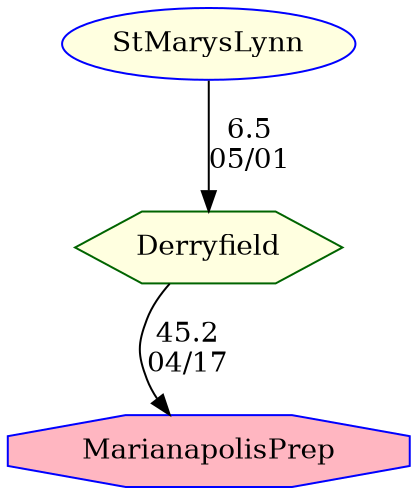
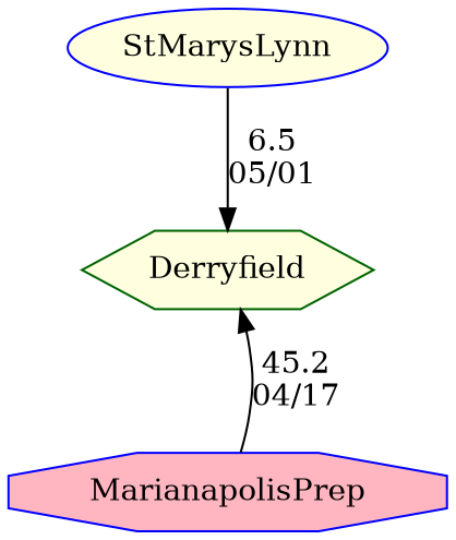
  digraph {
    node [color=blue fillcolor=lightyellow style=filled]
    edge [random=random]
    Derryfield [color=darkgreen shape=hexagon]
    MarianapolisPrep [fillcolor=lightpink shape=octagon]
    StMarysLynn [shape=ellipse]
-   Derryfield -> MarianapolisPrep [label="45.2\n04/17" weight=55]
+   MarianapolisPrep -> Derryfield [label="45.2\n04/17" weight=55]
    StMarysLynn -> Derryfield [label="6.5\n05/01" weight=94]
  }
